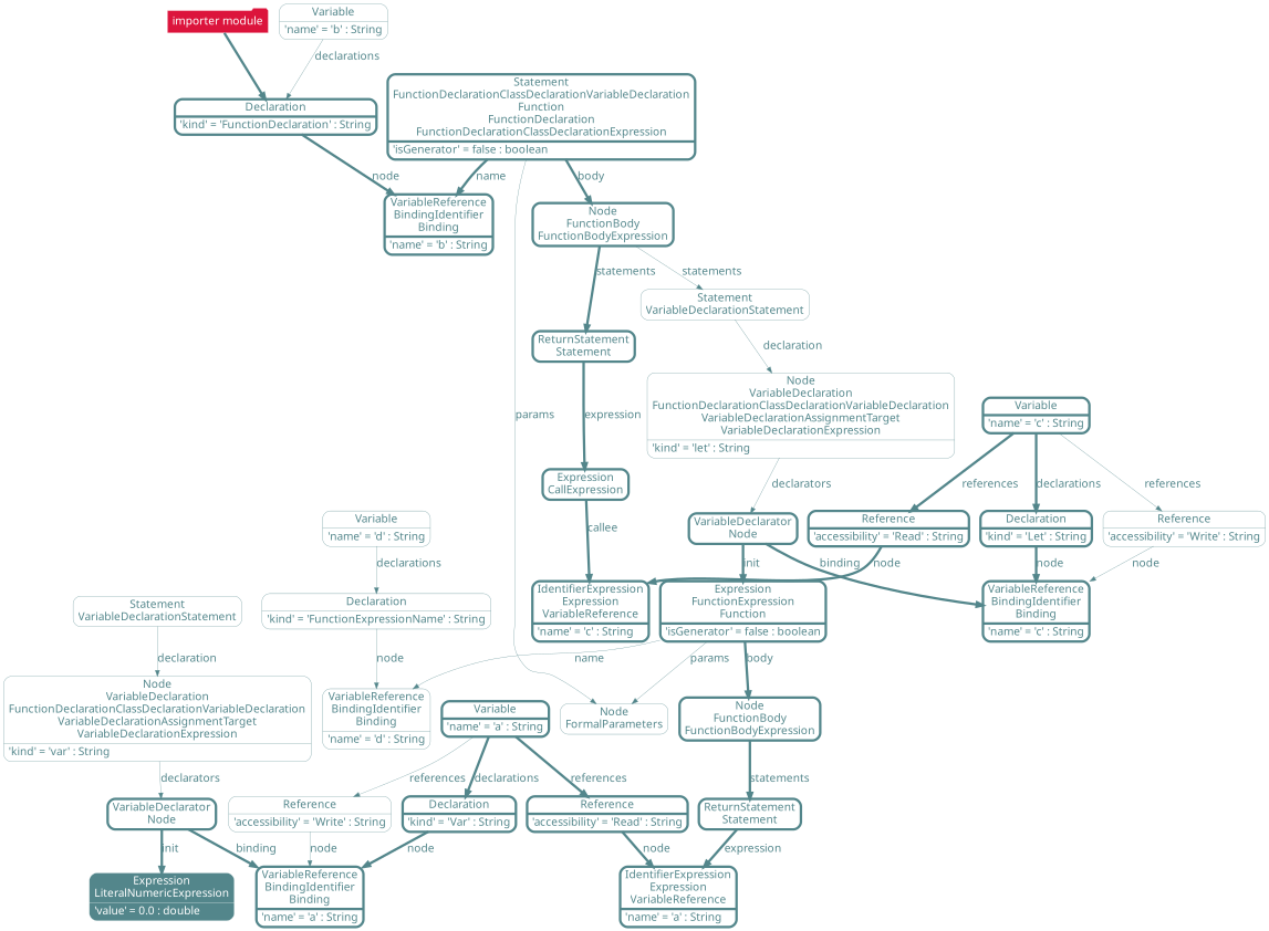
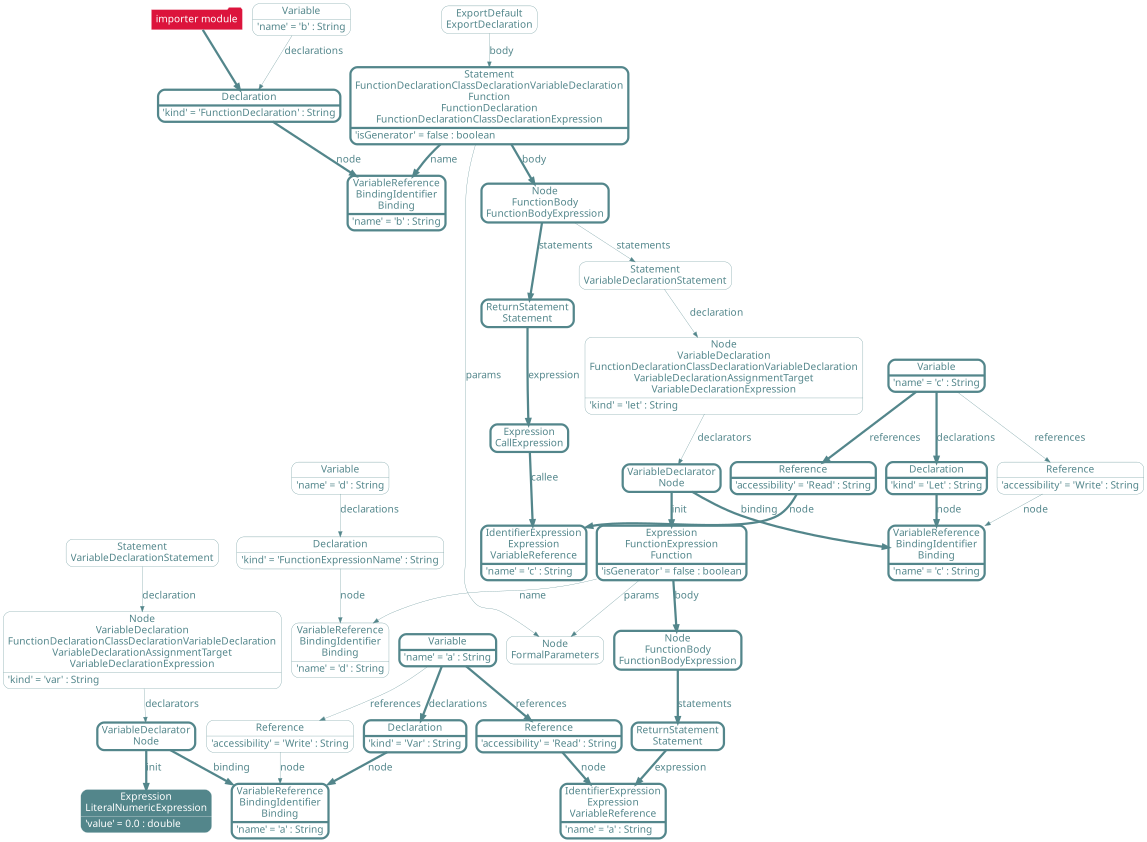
  digraph {
    node [color=cadetblue4 fontcolor=cadetblue4 fontname="Noto Sans" fontsize=18 penwidth=4 shape=Mrecord]
    edge [color=cadetblue4 fontcolor=cadetblue4 fontname="Noto Sans" fontsize=18 penwidth=4]
    n1 [label="{ReturnStatement\nStatement}"]
    n2 [label="{IdentifierExpression\nExpression\nVariableReference|'name' = 'a' : String\l}"]
    n3 [label="{Variable|'name' = 'c' : String\l}"]
    n4 [label="{Declaration|'kind' = 'Let' : String\l}"]
    n5 [label="{Reference|'accessibility' = 'Read' : String\l}"]
    n6 [label="{Reference|'accessibility' = 'Write' : String\l}" penwidth=0.5]
    n7 [label="{VariableReference\nBindingIdentifier\nBinding|'name' = 'c' : String\l}"]
    n8 [label="{IdentifierExpression\nExpression\nVariableReference|'name' = 'c' : String\l}"]
    n9 [label="{VariableDeclarator\nNode}"]
    n10 [label="{Expression\nFunctionExpression\nFunction|'isGenerator' = false : boolean\l}"]
    n11 [label="{Node\nFunctionBody\nFunctionBodyExpression}"]
    n12 [label="{VariableReference\nBindingIdentifier\nBinding|'name' = 'd' : String\l}" penwidth=0.5]
    n13 [label="{Node\nFormalParameters}" penwidth=0.5]
    n14 [label="{Node\nVariableDeclaration\nFunctionDeclarationClassDeclarationVariableDeclaration\nVariableDeclarationAssignmentTarget\nVariableDeclarationExpression|'kind' = 'let' : String\l}" penwidth=0.5]
    n15 [label="{VariableReference\nBindingIdentifier\nBinding|'name' = 'b' : String\l}"]
    n16 [label="{ReturnStatement\nStatement}"]
    n17 [label="{Expression\nCallExpression}"]
    n18 [label="{VariableReference\nBindingIdentifier\nBinding|'name' = 'a' : String\l}"]
    n19 [label="{Node\nFunctionBody\nFunctionBodyExpression}"]
    n20 [label="{Statement\nVariableDeclarationStatement}" penwidth=0.5]
+   n21 [label="{ExportDefault\nExportDeclaration}" penwidth=0.5]
    n22 [label="{Statement\nFunctionDeclarationClassDeclarationVariableDeclaration\nFunction\nFunctionDeclaration\nFunctionDeclarationClassDeclarationExpression|'isGenerator' = false : boolean\l}"]
    n23 [label="{VariableDeclarator\nNode}"]
    n24 [color=white fillcolor=cadetblue4 fontcolor=white label="{Expression\nLiteralNumericExpression|'value' = 0.0 : double\l}" penwidth=0.5 style=filled]
    n25 [label="{Variable|'name' = 'b' : String\l}" penwidth=0.5]
    n26 [label="{Declaration|'kind' = 'FunctionDeclaration' : String\l}"]
    n27 [label="{Declaration|'kind' = 'Var' : String\l}"]
    n28 [label="{Variable|'name' = 'a' : String\l}"]
    n29 [label="{Reference|'accessibility' = 'Write' : String\l}" penwidth=0.5]
    n30 [label="{Reference|'accessibility' = 'Read' : String\l}"]
    n31 [label="{Variable|'name' = 'd' : String\l}" penwidth=0.5]
    n32 [label="{Declaration|'kind' = 'FunctionExpressionName' : String\l}" penwidth=0.5]
    n33 [label="{Node\nVariableDeclaration\nFunctionDeclarationClassDeclarationVariableDeclaration\nVariableDeclarationAssignmentTarget\nVariableDeclarationExpression|'kind' = 'var' : String\l}" penwidth=0.5]
    n34 [color=white fillcolor=crimson fontcolor=white label="importer module" penwidth=0.5 shape=folder style=filled]
    n35 [label="{Statement\nVariableDeclarationStatement}" penwidth=0.5]
    n1 -> n2 [label="expression\n"]
    n3 -> n4 [label="declarations\n"]
    n3 -> n5 [label="references\n"]
    n3 -> n6 [label="references\n" penwidth=0.5]
    n4 -> n7 [label="node\n"]
    n5 -> n8 [label="node\n"]
    n6 -> n7 [label="node\n" penwidth=0.5]
    n9 -> n7 [label="binding\n"]
    n9 -> n10 [label="init\n"]
    n10 -> n11 [label="body\n"]
    n10 -> n12 [label="name\n" penwidth=0.5]
    n10 -> n13 [label="params\n" penwidth=0.5]
    n11 -> n1 [label="statements\n"]
    n14 -> n9 [label="declarators\n" penwidth=0.5]
    n16 -> n17 [label="expression\n"]
    n17 -> n8 [label="callee\n"]
    n19 -> n16 [label="statements\n"]
    n19 -> n20 [label="statements\n" penwidth=0.5]
    n20 -> n14 [label="declaration\n" penwidth=0.5]
+   n21 -> n22 [label="body\n" penwidth=0.5]
    n22 -> n13 [label="params\n" penwidth=0.5]
    n22 -> n15 [label="name\n"]
    n22 -> n19 [label="body\n"]
    n23 -> n18 [label="binding\n"]
    n23 -> n24 [label="init\n"]
    n25 -> n26 [label="declarations\n" penwidth=0.5]
    n26 -> n15 [label="node\n"]
    n27 -> n18 [label="node\n"]
    n28 -> n27 [label="declarations\n"]
    n28 -> n29 [label="references\n" penwidth=0.5]
    n28 -> n30 [label="references\n"]
    n29 -> n18 [label="node\n" penwidth=0.5]
    n30 -> n2 [label="node\n"]
    n31 -> n32 [label="declarations\n" penwidth=0.5]
    n32 -> n12 [label="node\n" penwidth=0.5]
    n33 -> n23 [label="declarators\n" penwidth=0.5]
    n34 -> n26
    n35 -> n33 [label="declaration\n" penwidth=0.5]
  }
